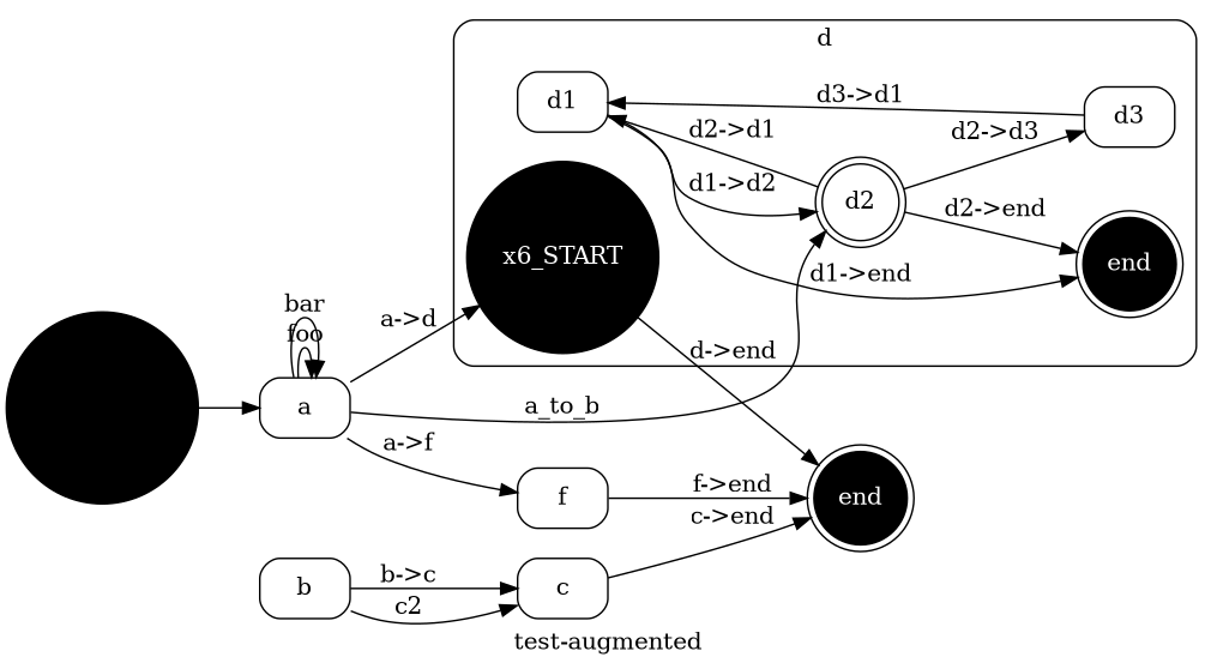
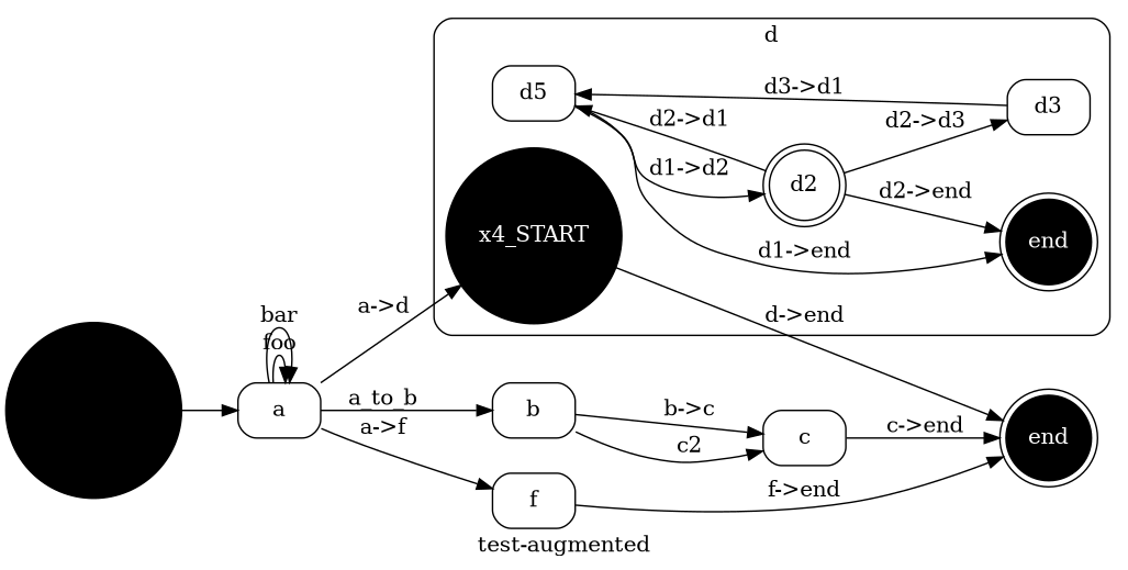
  digraph {
    label="test-augmented"
    rankdir=LR
    node [color=black fillcolor=white fontcolor=black shape=box style="filled,rounded"]
    edge [color=black fontcolor=black]
-   x6_START [fillcolor=black fontcolor=white shape=circle style=filled]
-   n2 [label=d1]
+   x6_START [fillcolor=black fontcolor=white shape=circle style=filled label=x4_START]
+   n2 [label=d5]
    n3 [label=d2 shape=doublecircle]
    n4 [fillcolor=black fontcolor=white label=end shape=doublecircle]
    n5 [label=d3]
    n6 [fillcolor=black fontcolor=white label=end shape=doublecircle]
    x1_START [fillcolor=black shape=circle style=filled color="" fontcolor=""]
    n8 [label=a]
    n9 [label=b]
    n10 [label=f]
    n11 [label=c]
    subgraph cluster_1 {
      fillcolor=white
      fontcolor=black
      label=d
      shape=box
      style="filled,rounded"
      x6_START
      n2
      n3
      n4
      n5
    }
    x6_START -> n6 [label="d->end"]
    n2 -> n3 [label="d1->d2"]
    n2 -> n4 [label="d1->end"]
    n3 -> n2 [label="d2->d1"]
    n3 -> n4 [label="d2->end"]
    n3 -> n5 [label="d2->d3"]
    n5 -> n2 [label="d3->d1"]
    x1_START -> n8 [color="" fontcolor=""]
    n8 -> x6_START [label="a->d"]
    n8 -> n8 [label=foo]
    n8 -> n8 [label=bar]
-   n8 -> n3 [label=a_to_b]
+   n8 -> n9 [label=a_to_b]
    n8 -> n10 [label="a->f"]
    n9 -> n11 [label="b->c"]
    n9 -> n11 [label=c2]
    n10 -> n6 [label="f->end"]
    n11 -> n6 [label="c->end"]
  }
